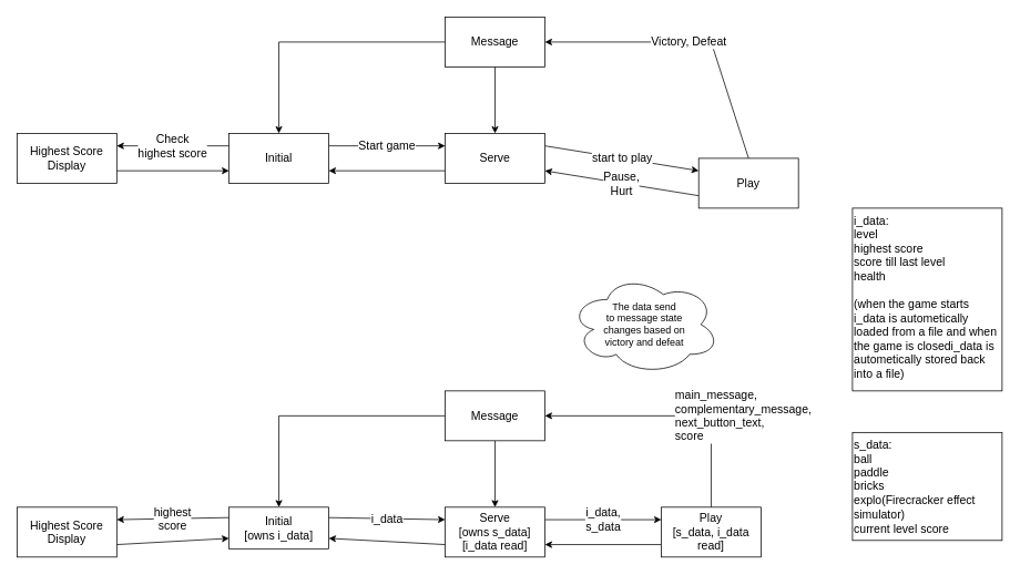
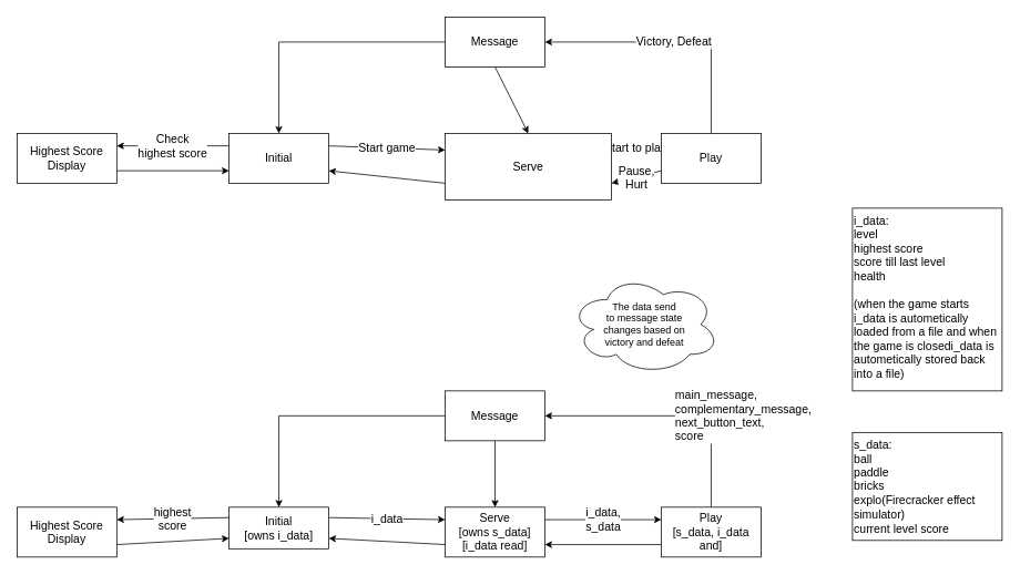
  <mxCell id="0" />
  <mxCell id="1" parent="0" />
  <mxCell id="2" value="Start game" style="edgeStyle=none;html=1;exitX=1;exitY=0.25;exitDx=0;exitDy=0;entryX=0;entryY=0.25;entryDx=0;entryDy=0;fontSize=14;rounded=0;" parent="1" source="4" target="7" edge="1"><mxGeometry relative="1" as="geometry" /></mxCell>
  <mxCell id="3" value="Check&lt;br&gt;highest score" style="edgeStyle=none;html=1;exitX=0;exitY=0.25;exitDx=0;exitDy=0;entryX=1;entryY=0.25;entryDx=0;entryDy=0;fontSize=14;rounded=0;" parent="1" source="4" target="15" edge="1"><mxGeometry relative="1" as="geometry" /></mxCell>
  <mxCell id="4" value="&lt;font style=&quot;font-size: 14px;&quot;&gt;Initial&lt;/font&gt;" style="whiteSpace=wrap;html=1;rounded=0;" parent="1" vertex="1"><mxGeometry x="275" y="160" width="120" height="60" as="geometry" /></mxCell>
  <mxCell id="5" value="start to play" style="edgeStyle=none;html=1;exitX=1;exitY=0.25;exitDx=0;exitDy=0;entryX=0;entryY=0.25;entryDx=0;entryDy=0;fontSize=14;rounded=0;" parent="1" source="7" target="10" edge="1"><mxGeometry relative="1" as="geometry" /></mxCell>
  <mxCell id="6" style="edgeStyle=none;html=1;exitX=0;exitY=0.75;exitDx=0;exitDy=0;entryX=1;entryY=0.75;entryDx=0;entryDy=0;fontSize=14;rounded=0;" parent="1" source="7" target="4" edge="1"><mxGeometry relative="1" as="geometry" /></mxCell>
- <mxCell id="7" value="Serve" style="whiteSpace=wrap;html=1;fontSize=14;rounded=0;" parent="1" vertex="1"><mxGeometry x="535" y="160" width="120" height="60" as="geometry" /></mxCell>
+ <mxCell id="7" value="Serve" style="whiteSpace=wrap;html=1;fontSize=14;rounded=0;" parent="1" vertex="1"><mxGeometry x="535" y="160" width="200" height="80" as="geometry" /></mxCell>
  <mxCell id="8" value="Pause,&lt;br&gt;Hurt" style="edgeStyle=none;html=1;exitX=0;exitY=0.75;exitDx=0;exitDy=0;entryX=1;entryY=0.75;entryDx=0;entryDy=0;fontSize=14;rounded=0;" parent="1" source="10" target="7" edge="1"><mxGeometry relative="1" as="geometry" /></mxCell>
  <mxCell id="9" value="Victory, Defeat" style="edgeStyle=none;html=1;exitX=0.5;exitY=0;exitDx=0;exitDy=0;entryX=1;entryY=0.5;entryDx=0;entryDy=0;fontSize=14;rounded=0;" parent="1" source="10" target="13" edge="1"><mxGeometry relative="1" as="geometry"><Array as="points"><mxPoint x="855" y="50" /></Array></mxGeometry></mxCell>
- <mxCell id="10" value="Play" style="whiteSpace=wrap;html=1;fontSize=14;rounded=0;" parent="1" vertex="1"><mxGeometry x="840" y="190" width="120" height="60" as="geometry" /></mxCell>
+ <mxCell id="10" value="Play" style="whiteSpace=wrap;html=1;fontSize=14;rounded=0;" parent="1" vertex="1"><mxGeometry x="795" y="160" width="120" height="60" as="geometry" /></mxCell>
  <mxCell id="11" style="edgeStyle=none;html=1;exitX=0.5;exitY=1;exitDx=0;exitDy=0;entryX=0.5;entryY=0;entryDx=0;entryDy=0;fontSize=14;rounded=0;" parent="1" source="13" target="7" edge="1"><mxGeometry relative="1" as="geometry" /></mxCell>
  <mxCell id="12" style="edgeStyle=none;html=1;exitX=0;exitY=0.5;exitDx=0;exitDy=0;entryX=0.5;entryY=0;entryDx=0;entryDy=0;fontSize=14;rounded=0;" parent="1" source="13" target="4" edge="1"><mxGeometry relative="1" as="geometry"><Array as="points"><mxPoint x="335" y="50" /></Array></mxGeometry></mxCell>
  <mxCell id="13" value="Message" style="whiteSpace=wrap;html=1;fontSize=14;rounded=0;" parent="1" vertex="1"><mxGeometry x="535" y="20" width="120" height="60" as="geometry" /></mxCell>
  <mxCell id="14" style="edgeStyle=none;html=1;exitX=1;exitY=0.75;exitDx=0;exitDy=0;entryX=0;entryY=0.75;entryDx=0;entryDy=0;fontSize=14;rounded=0;" parent="1" source="15" target="4" edge="1"><mxGeometry relative="1" as="geometry" /></mxCell>
  <mxCell id="15" value="Highest Score Display" style="whiteSpace=wrap;html=1;fontSize=14;rounded=0;" parent="1" vertex="1"><mxGeometry x="20" y="160" width="120" height="60" as="geometry" /></mxCell>
  <mxCell id="16" value="i_data" style="edgeStyle=none;html=1;exitX=1;exitY=0.25;exitDx=0;exitDy=0;entryX=0;entryY=0.25;entryDx=0;entryDy=0;fontSize=14;rounded=0;" parent="1" source="18" target="21" edge="1"><mxGeometry relative="1" as="geometry" /></mxCell>
  <mxCell id="17" value="highest&lt;br&gt;score" style="edgeStyle=none;html=1;exitX=0;exitY=0.25;exitDx=0;exitDy=0;entryX=1;entryY=0.25;entryDx=0;entryDy=0;fontSize=14;rounded=0;" parent="1" source="18" target="29" edge="1"><mxGeometry relative="1" as="geometry" /></mxCell>
  <mxCell id="18" value="&lt;font style=&quot;font-size: 14px;&quot;&gt;Initial&lt;br&gt;[owns i_data]&lt;br&gt;&lt;/font&gt;" style="whiteSpace=wrap;html=1;rounded=0;" parent="1" vertex="1"><mxGeometry x="275" y="610" width="120" height="50" as="geometry" /></mxCell>
  <mxCell id="19" value="i_data,&lt;br&gt;s_data" style="edgeStyle=none;html=1;exitX=1;exitY=0.25;exitDx=0;exitDy=0;entryX=0;entryY=0.25;entryDx=0;entryDy=0;fontSize=14;rounded=0;" parent="1" edge="1"><mxGeometry relative="1" as="geometry"><mxPoint x="655" y="625" as="sourcePoint" /><mxPoint x="795" y="625" as="targetPoint" /></mxGeometry></mxCell>
  <mxCell id="20" style="edgeStyle=none;html=1;exitX=0;exitY=0.75;exitDx=0;exitDy=0;entryX=1;entryY=0.75;entryDx=0;entryDy=0;fontSize=14;rounded=0;" parent="1" source="21" target="18" edge="1"><mxGeometry relative="1" as="geometry" /></mxCell>
  <mxCell id="21" value="Serve&lt;br&gt;[owns s_data]&lt;br&gt;[i_data read]" style="whiteSpace=wrap;html=1;fontSize=14;rounded=0;" parent="1" vertex="1"><mxGeometry x="535" y="610" width="120" height="60" as="geometry" /></mxCell>
  <mxCell id="22" style="edgeStyle=none;html=1;exitX=0;exitY=0.75;exitDx=0;exitDy=0;entryX=1;entryY=0.75;entryDx=0;entryDy=0;fontSize=14;rounded=0;" parent="1" source="24" target="21" edge="1"><mxGeometry relative="1" as="geometry" /></mxCell>
  <mxCell id="23" value="main_message,&lt;br&gt;complementary_message,&lt;br&gt;next_button_text,&lt;br&gt;score" style="edgeStyle=none;html=1;exitX=0.5;exitY=0;exitDx=0;exitDy=0;entryX=1;entryY=0.5;entryDx=0;entryDy=0;fontSize=14;rounded=0;align=left;" parent="1" source="24" target="27" edge="1"><mxGeometry relative="1" as="geometry"><Array as="points"><mxPoint x="855" y="500" /></Array></mxGeometry></mxCell>
- <mxCell id="24" value="Play&lt;br&gt;[s_data, i_data read]" style="whiteSpace=wrap;html=1;fontSize=14;rounded=0;" parent="1" vertex="1"><mxGeometry x="795" y="610" width="120" height="60" as="geometry" /></mxCell>
+ <mxCell id="24" value="Play&lt;br&gt;[s_data, i_data and]" style="whiteSpace=wrap;html=1;fontSize=14;rounded=0;" parent="1" vertex="1"><mxGeometry x="795" y="610" width="120" height="60" as="geometry" /></mxCell>
  <mxCell id="25" style="edgeStyle=none;html=1;exitX=0.5;exitY=1;exitDx=0;exitDy=0;entryX=0.5;entryY=0;entryDx=0;entryDy=0;fontSize=14;rounded=0;" parent="1" source="27" target="21" edge="1"><mxGeometry relative="1" as="geometry" /></mxCell>
  <mxCell id="26" style="edgeStyle=none;html=1;exitX=0;exitY=0.5;exitDx=0;exitDy=0;entryX=0.5;entryY=0;entryDx=0;entryDy=0;fontSize=14;rounded=0;" parent="1" source="27" target="18" edge="1"><mxGeometry relative="1" as="geometry"><Array as="points"><mxPoint x="335" y="500" /></Array></mxGeometry></mxCell>
  <mxCell id="27" value="Message" style="whiteSpace=wrap;html=1;fontSize=14;rounded=0;" parent="1" vertex="1"><mxGeometry x="535" y="470" width="120" height="60" as="geometry" /></mxCell>
  <mxCell id="28" style="edgeStyle=none;html=1;exitX=1;exitY=0.75;exitDx=0;exitDy=0;entryX=0;entryY=0.75;entryDx=0;entryDy=0;fontSize=14;rounded=0;" parent="1" source="29" target="18" edge="1"><mxGeometry relative="1" as="geometry" /></mxCell>
  <mxCell id="29" value="Highest&amp;nbsp;Score Display" style="whiteSpace=wrap;html=1;fontSize=14;rounded=0;" parent="1" vertex="1"><mxGeometry x="20" y="610" width="120" height="60" as="geometry" /></mxCell>
  <mxCell id="30" value="i_data:&lt;br&gt;level&lt;br&gt;highest score&lt;br&gt;score till last level&lt;br&gt;health&lt;br&gt;&lt;br&gt;(when the game starts i_data is autometically loaded from a file and when the game is closedi_data is autometically stored back into a file)" style="text;strokeColor=default;align=left;fillColor=none;html=1;verticalAlign=top;whiteSpace=wrap;rounded=0;fontSize=14;" parent="1" vertex="1"><mxGeometry x="1025" y="250" width="180" height="220" as="geometry" /></mxCell>
  <mxCell id="31" value="s_data:&lt;br&gt;ball&lt;br&gt;paddle&lt;br&gt;bricks&lt;br&gt;explo(Firecracker effect simulator)&lt;br&gt;current level score" style="text;strokeColor=default;align=left;fillColor=none;html=1;verticalAlign=top;whiteSpace=wrap;rounded=0;fontSize=14;" parent="1" vertex="1"><mxGeometry x="1025" y="520" width="180" height="130" as="geometry" /></mxCell>
  <mxCell id="32" value="The data send&lt;br&gt;to message state&lt;br&gt;changes based on&lt;br&gt;victory and defeat" style="ellipse;shape=cloud;whiteSpace=wrap;html=1;align=center;strokeColor=default;" vertex="1" parent="1"><mxGeometry x="685" y="330" width="180" height="120" as="geometry" /></mxCell>
